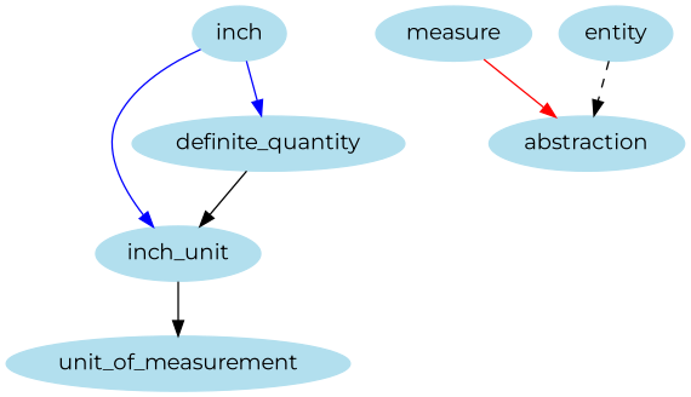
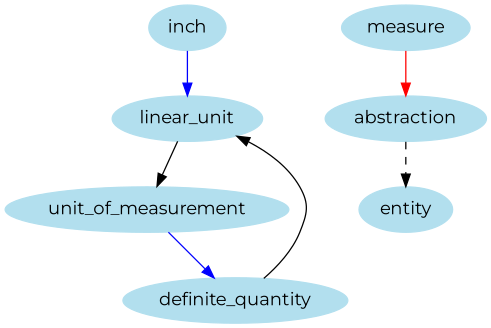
  digraph {
    fontname=Montserrat
    node [color=lightblue2 fontname=Montserrat style=filled]
    edge [color=black fontname=Montserrat style=solid]
    inch
-   linear_unit [label=inch_unit]
+   linear_unit
    unit_of_measurement
    definite_quantity
    measure
    abstraction
    entity
    inch -> linear_unit [color=blue]
    linear_unit -> unit_of_measurement
-   inch -> definite_quantity [color=blue]
+   unit_of_measurement -> definite_quantity [color=blue]
    definite_quantity -> linear_unit
    measure -> abstraction [color=red]
-   entity -> abstraction [style=dashed]
+   abstraction -> entity [style=dashed]
  }
